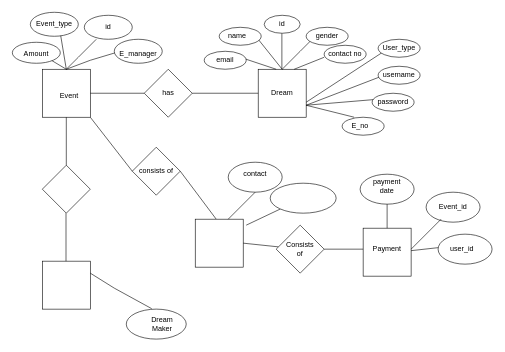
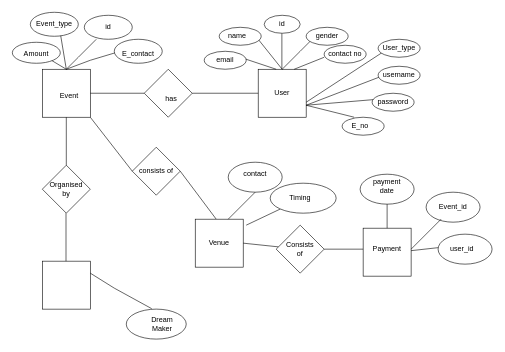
  <mxCell id="0" />
  <mxCell id="1" parent="0" />
  <mxCell id="2" value="" style="rhombus;whiteSpace=wrap;html=1;" vertex="1" parent="1"><mxGeometry x="70" y="275" width="80" height="80" as="geometry" /></mxCell>
  <mxCell id="3" value="" style="whiteSpace=wrap;html=1;aspect=fixed;" vertex="1" parent="1"><mxGeometry x="430" y="115" width="80" height="80" as="geometry" /></mxCell>
- <mxCell id="4" value="Dream" style="text;html=1;align=center;verticalAlign=middle;whiteSpace=wrap;rounded=0;" vertex="1" parent="1"><mxGeometry x="440" y="140" width="60" height="30" as="geometry" /></mxCell>
+ <mxCell id="4" value="User" style="text;html=1;align=center;verticalAlign=middle;whiteSpace=wrap;rounded=0;" vertex="1" parent="1"><mxGeometry x="440" y="140" width="60" height="30" as="geometry" /></mxCell>
  <mxCell id="5" value="" style="endArrow=none;html=1;rounded=0;" edge="1" parent="1"><mxGeometry width="50" height="50" relative="1" as="geometry"><mxPoint x="470" y="115" as="sourcePoint" /><mxPoint x="520" y="65" as="targetPoint" /><Array as="points"><mxPoint x="500" y="85" /></Array></mxGeometry></mxCell>
  <mxCell id="6" value="" style="endArrow=none;html=1;rounded=0;" edge="1" parent="1"><mxGeometry width="50" height="50" relative="1" as="geometry"><mxPoint x="469.5" y="55" as="sourcePoint" /><mxPoint x="469.5" y="115" as="targetPoint" /></mxGeometry></mxCell>
  <mxCell id="7" value="" style="endArrow=none;html=1;rounded=0;exitX=0.75;exitY=0;exitDx=0;exitDy=0;" edge="1" parent="1" source="3"><mxGeometry width="50" height="50" relative="1" as="geometry"><mxPoint x="510" y="115" as="sourcePoint" /><mxPoint x="540" y="95" as="targetPoint" /></mxGeometry></mxCell>
  <mxCell id="8" value="" style="endArrow=none;html=1;rounded=0;entryX=0.5;entryY=0;entryDx=0;entryDy=0;" edge="1" parent="1" target="3"><mxGeometry width="50" height="50" relative="1" as="geometry"><mxPoint x="430" y="65" as="sourcePoint" /><mxPoint x="420" y="35" as="targetPoint" /></mxGeometry></mxCell>
  <mxCell id="9" value="" style="endArrow=none;html=1;rounded=0;" edge="1" parent="1"><mxGeometry width="50" height="50" relative="1" as="geometry"><mxPoint x="400" y="95" as="sourcePoint" /><mxPoint x="460" y="115" as="targetPoint" /></mxGeometry></mxCell>
  <mxCell id="10" value="" style="ellipse;whiteSpace=wrap;html=1;" vertex="1" parent="1"><mxGeometry x="340" y="85" width="70" height="30" as="geometry" /></mxCell>
  <mxCell id="11" value="" style="ellipse;whiteSpace=wrap;html=1;" vertex="1" parent="1"><mxGeometry x="365" y="45" width="70" height="30" as="geometry" /></mxCell>
  <mxCell id="12" value="" style="ellipse;whiteSpace=wrap;html=1;" vertex="1" parent="1"><mxGeometry x="440" y="25" width="60" height="30" as="geometry" /></mxCell>
  <mxCell id="13" value="" style="ellipse;whiteSpace=wrap;html=1;" vertex="1" parent="1"><mxGeometry x="510" y="45" width="70" height="30" as="geometry" /></mxCell>
  <mxCell id="14" value="" style="ellipse;whiteSpace=wrap;html=1;" vertex="1" parent="1"><mxGeometry x="540" y="75" width="70" height="30" as="geometry" /></mxCell>
  <mxCell id="15" value="" style="endArrow=none;html=1;rounded=0;" edge="1" parent="1"><mxGeometry width="50" height="50" relative="1" as="geometry"><mxPoint x="510" y="170" as="sourcePoint" /><mxPoint x="640" y="85" as="targetPoint" /></mxGeometry></mxCell>
  <mxCell id="16" value="" style="endArrow=none;html=1;rounded=0;exitX=1;exitY=0.75;exitDx=0;exitDy=0;" edge="1" parent="1" source="3"><mxGeometry width="50" height="50" relative="1" as="geometry"><mxPoint x="520" y="165" as="sourcePoint" /><mxPoint x="640" y="125" as="targetPoint" /></mxGeometry></mxCell>
  <mxCell id="17" value="" style="endArrow=none;html=1;rounded=0;exitX=1;exitY=0.75;exitDx=0;exitDy=0;" edge="1" parent="1" source="3"><mxGeometry width="50" height="50" relative="1" as="geometry"><mxPoint x="620" y="225" as="sourcePoint" /><mxPoint x="630" y="165" as="targetPoint" /></mxGeometry></mxCell>
  <mxCell id="18" value="" style="endArrow=none;html=1;rounded=0;exitX=1;exitY=0.75;exitDx=0;exitDy=0;" edge="1" parent="1" source="3"><mxGeometry width="50" height="50" relative="1" as="geometry"><mxPoint x="620" y="225" as="sourcePoint" /><mxPoint x="590" y="195" as="targetPoint" /></mxGeometry></mxCell>
  <mxCell id="19" value="" style="ellipse;whiteSpace=wrap;html=1;" vertex="1" parent="1"><mxGeometry x="630" y="65" width="70" height="30" as="geometry" /></mxCell>
  <mxCell id="20" value="" style="ellipse;whiteSpace=wrap;html=1;" vertex="1" parent="1"><mxGeometry x="630" y="110" width="70" height="30" as="geometry" /></mxCell>
  <mxCell id="21" value="" style="ellipse;whiteSpace=wrap;html=1;" vertex="1" parent="1"><mxGeometry x="620" y="155" width="70" height="30" as="geometry" /></mxCell>
  <mxCell id="22" value="" style="ellipse;whiteSpace=wrap;html=1;" vertex="1" parent="1"><mxGeometry x="570" y="195" width="70" height="30" as="geometry" /></mxCell>
  <mxCell id="23" value="id" style="text;html=1;align=center;verticalAlign=middle;whiteSpace=wrap;rounded=0;" vertex="1" parent="1"><mxGeometry x="440" y="25" width="60" height="30" as="geometry" /></mxCell>
  <mxCell id="24" value="name" style="text;html=1;align=center;verticalAlign=middle;whiteSpace=wrap;rounded=0;" vertex="1" parent="1"><mxGeometry x="365" y="45" width="60" height="30" as="geometry" /></mxCell>
  <mxCell id="25" value="email" style="text;html=1;align=center;verticalAlign=middle;whiteSpace=wrap;rounded=0;" vertex="1" parent="1"><mxGeometry x="345" y="85" width="60" height="30" as="geometry" /></mxCell>
  <mxCell id="26" value="gender" style="text;html=1;align=center;verticalAlign=middle;whiteSpace=wrap;rounded=0;" vertex="1" parent="1"><mxGeometry x="515" y="45" width="60" height="30" as="geometry" /></mxCell>
  <mxCell id="27" value="contact no" style="text;html=1;align=center;verticalAlign=middle;whiteSpace=wrap;rounded=0;" vertex="1" parent="1"><mxGeometry x="545" y="75" width="60" height="30" as="geometry" /></mxCell>
  <mxCell id="28" value="User_type" style="text;html=1;align=center;verticalAlign=middle;whiteSpace=wrap;rounded=0;" vertex="1" parent="1"><mxGeometry x="640" y="70" width="50" height="20" as="geometry" /></mxCell>
  <mxCell id="29" value="username" style="text;html=1;align=center;verticalAlign=middle;whiteSpace=wrap;rounded=0;" vertex="1" parent="1"><mxGeometry x="635" y="110" width="60" height="30" as="geometry" /></mxCell>
  <mxCell id="30" value="password" style="text;html=1;align=center;verticalAlign=middle;whiteSpace=wrap;rounded=0;" vertex="1" parent="1"><mxGeometry x="625" y="155" width="60" height="30" as="geometry" /></mxCell>
  <mxCell id="31" value="E_no" style="text;html=1;align=center;verticalAlign=middle;whiteSpace=wrap;rounded=0;" vertex="1" parent="1"><mxGeometry x="570" y="195" width="60" height="30" as="geometry" /></mxCell>
  <mxCell id="32" value="" style="rhombus;whiteSpace=wrap;html=1;" vertex="1" parent="1"><mxGeometry x="240" y="115" width="80" height="80" as="geometry" /></mxCell>
  <mxCell id="33" value="" style="endArrow=none;html=1;rounded=0;exitX=0;exitY=0.5;exitDx=0;exitDy=0;entryX=1;entryY=0.5;entryDx=0;entryDy=0;" edge="1" parent="1" source="3" target="32"><mxGeometry width="50" height="50" relative="1" as="geometry"><mxPoint x="220" y="295" as="sourcePoint" /><mxPoint x="270" y="245" as="targetPoint" /></mxGeometry></mxCell>
- <mxCell id="34" value="has" style="text;html=1;align=center;verticalAlign=middle;whiteSpace=wrap;rounded=0;" vertex="1" parent="1"><mxGeometry x="250" y="140" width="60" height="30" as="geometry" /></mxCell>
+ <mxCell id="34" value="has" style="text;html=1;align=center;verticalAlign=middle;whiteSpace=wrap;rounded=0;" vertex="1" parent="1"><mxGeometry x="255" y="150" width="60" height="30" as="geometry" /></mxCell>
  <mxCell id="35" value="" style="whiteSpace=wrap;html=1;aspect=fixed;" vertex="1" parent="1"><mxGeometry x="70" y="115" width="80" height="80" as="geometry" /></mxCell>
  <mxCell id="36" value="Event" style="text;html=1;align=center;verticalAlign=middle;whiteSpace=wrap;rounded=0;" vertex="1" parent="1"><mxGeometry x="85" y="145" width="60" height="30" as="geometry" /></mxCell>
  <mxCell id="37" value="" style="endArrow=none;html=1;rounded=0;exitX=1;exitY=0.5;exitDx=0;exitDy=0;" edge="1" parent="1" source="35" target="32"><mxGeometry width="50" height="50" relative="1" as="geometry"><mxPoint x="220" y="295" as="sourcePoint" /><mxPoint x="270" y="245" as="targetPoint" /></mxGeometry></mxCell>
  <mxCell id="38" value="" style="endArrow=none;html=1;rounded=0;" edge="1" parent="1"><mxGeometry width="50" height="50" relative="1" as="geometry"><mxPoint x="110" y="115" as="sourcePoint" /><mxPoint x="200" y="85" as="targetPoint" /><Array as="points"><mxPoint x="150" y="100" /></Array></mxGeometry></mxCell>
  <mxCell id="39" value="" style="endArrow=none;html=1;rounded=0;exitX=0.5;exitY=0;exitDx=0;exitDy=0;" edge="1" parent="1" source="35"><mxGeometry width="50" height="50" relative="1" as="geometry"><mxPoint x="85" y="85" as="sourcePoint" /><mxPoint x="100" y="55" as="targetPoint" /></mxGeometry></mxCell>
  <mxCell id="40" value="" style="endArrow=none;html=1;rounded=0;" edge="1" parent="1"><mxGeometry width="50" height="50" relative="1" as="geometry"><mxPoint x="110" y="115" as="sourcePoint" /><mxPoint x="160" y="65" as="targetPoint" /><Array as="points"><mxPoint x="130" y="95" /></Array></mxGeometry></mxCell>
  <mxCell id="41" value="" style="endArrow=none;html=1;rounded=0;" edge="1" parent="1"><mxGeometry width="50" height="50" relative="1" as="geometry"><mxPoint x="60" y="85" as="sourcePoint" /><mxPoint x="110" y="115" as="targetPoint" /></mxGeometry></mxCell>
  <mxCell id="42" value="" style="ellipse;whiteSpace=wrap;html=1;" vertex="1" parent="1"><mxGeometry x="190" y="65" width="80" height="40" as="geometry" /></mxCell>
  <mxCell id="43" value="" style="ellipse;whiteSpace=wrap;html=1;" vertex="1" parent="1"><mxGeometry x="140" y="25" width="80" height="40" as="geometry" /></mxCell>
  <mxCell id="44" value="" style="ellipse;whiteSpace=wrap;html=1;" vertex="1" parent="1"><mxGeometry x="50" y="20" width="80" height="40" as="geometry" /></mxCell>
  <mxCell id="45" value="" style="ellipse;whiteSpace=wrap;html=1;" vertex="1" parent="1"><mxGeometry x="20" y="70" width="80" height="35" as="geometry" /></mxCell>
- <mxCell id="46" value="E_manager" style="text;html=1;align=center;verticalAlign=middle;whiteSpace=wrap;rounded=0;" vertex="1" parent="1"><mxGeometry x="200" y="75" width="60" height="30" as="geometry" /></mxCell>
+ <mxCell id="46" value="E_contact" style="text;html=1;align=center;verticalAlign=middle;whiteSpace=wrap;rounded=0;" vertex="1" parent="1"><mxGeometry x="200" y="75" width="60" height="30" as="geometry" /></mxCell>
  <mxCell id="47" value="id" style="text;html=1;align=center;verticalAlign=middle;whiteSpace=wrap;rounded=0;" vertex="1" parent="1"><mxGeometry x="150" y="30" width="60" height="30" as="geometry" /></mxCell>
  <mxCell id="48" value="Event_type" style="text;html=1;align=center;verticalAlign=middle;whiteSpace=wrap;rounded=0;" vertex="1" parent="1"><mxGeometry x="60" y="25" width="60" height="30" as="geometry" /></mxCell>
+ <mxCell id="49" value="Organised by" style="text;html=1;align=center;verticalAlign=middle;whiteSpace=wrap;rounded=0;" vertex="1" parent="1"><mxGeometry x="80" y="300" width="60" height="30" as="geometry" /></mxCell>
  <mxCell id="50" value="Amount" style="text;html=1;align=center;verticalAlign=middle;whiteSpace=wrap;rounded=0;" vertex="1" parent="1"><mxGeometry x="30" y="75" width="60" height="30" as="geometry" /></mxCell>
  <mxCell id="51" value="" style="whiteSpace=wrap;html=1;aspect=fixed;" vertex="1" parent="1"><mxGeometry x="70" y="435" width="80" height="80" as="geometry" /></mxCell>
  <mxCell id="52" value="" style="ellipse;whiteSpace=wrap;html=1;" vertex="1" parent="1"><mxGeometry x="210" y="515" width="100" height="50" as="geometry" /></mxCell>
  <mxCell id="53" value="" style="endArrow=none;html=1;rounded=0;exitX=0.5;exitY=0;exitDx=0;exitDy=0;entryX=0.5;entryY=1;entryDx=0;entryDy=0;" edge="1" parent="1" source="2" target="35"><mxGeometry width="50" height="50" relative="1" as="geometry"><mxPoint x="80" y="255" as="sourcePoint" /><mxPoint x="130" y="205" as="targetPoint" /></mxGeometry></mxCell>
  <mxCell id="54" value="" style="endArrow=none;html=1;rounded=0;exitX=0.5;exitY=0;exitDx=0;exitDy=0;entryX=0.5;entryY=1;entryDx=0;entryDy=0;" edge="1" parent="1"><mxGeometry width="50" height="50" relative="1" as="geometry"><mxPoint x="109.5" y="435" as="sourcePoint" /><mxPoint x="109.5" y="355" as="targetPoint" /></mxGeometry></mxCell>
  <mxCell id="55" value="" style="endArrow=none;html=1;rounded=0;entryX=0.424;entryY=-0.016;entryDx=0;entryDy=0;entryPerimeter=0;exitX=1;exitY=0.25;exitDx=0;exitDy=0;" edge="1" parent="1" source="51" target="52"><mxGeometry width="50" height="50" relative="1" as="geometry"><mxPoint x="150" y="490" as="sourcePoint" /><mxPoint x="240" y="460" as="targetPoint" /><Array as="points"><mxPoint x="190" y="480" /></Array></mxGeometry></mxCell>
  <mxCell id="56" value="Dream Maker" style="text;html=1;align=center;verticalAlign=middle;whiteSpace=wrap;rounded=0;" vertex="1" parent="1"><mxGeometry x="240" y="525" width="60" height="30" as="geometry" /></mxCell>
  <mxCell id="57" value="" style="rhombus;whiteSpace=wrap;html=1;" vertex="1" parent="1"><mxGeometry x="220" y="245" width="80" height="80" as="geometry" /></mxCell>
  <mxCell id="58" value="" style="endArrow=none;html=1;rounded=0;exitX=1;exitY=1;exitDx=0;exitDy=0;entryX=0;entryY=0.5;entryDx=0;entryDy=0;" edge="1" parent="1" source="35" target="57"><mxGeometry width="50" height="50" relative="1" as="geometry"><mxPoint x="160" y="245" as="sourcePoint" /><mxPoint x="210" y="285" as="targetPoint" /></mxGeometry></mxCell>
  <mxCell id="59" value="" style="endArrow=none;html=1;rounded=0;entryX=1;entryY=0.5;entryDx=0;entryDy=0;" edge="1" parent="1" target="57"><mxGeometry width="50" height="50" relative="1" as="geometry"><mxPoint x="360" y="365" as="sourcePoint" /><mxPoint x="310" y="295" as="targetPoint" /></mxGeometry></mxCell>
  <mxCell id="60" value="" style="whiteSpace=wrap;html=1;aspect=fixed;" vertex="1" parent="1"><mxGeometry x="325" y="365" width="80" height="80" as="geometry" /></mxCell>
  <mxCell id="61" value="consists of" style="text;html=1;align=center;verticalAlign=middle;whiteSpace=wrap;rounded=0;" vertex="1" parent="1"><mxGeometry x="230" y="270" width="60" height="30" as="geometry" /></mxCell>
+ <mxCell id="62" value="Venue" style="text;html=1;align=center;verticalAlign=middle;whiteSpace=wrap;rounded=0;" vertex="1" parent="1"><mxGeometry x="335" y="390" width="60" height="30" as="geometry" /></mxCell>
  <mxCell id="63" value="" style="endArrow=none;html=1;rounded=0;" edge="1" parent="1"><mxGeometry width="50" height="50" relative="1" as="geometry"><mxPoint x="380" y="365" as="sourcePoint" /><mxPoint x="430" y="315" as="targetPoint" /></mxGeometry></mxCell>
  <mxCell id="64" value="" style="endArrow=none;html=1;rounded=0;" edge="1" parent="1" target="65"><mxGeometry width="50" height="50" relative="1" as="geometry"><mxPoint x="410" y="375" as="sourcePoint" /><mxPoint x="500" y="345" as="targetPoint" /><Array as="points" /></mxGeometry></mxCell>
  <mxCell id="65" value="" style="ellipse;whiteSpace=wrap;html=1;" vertex="1" parent="1"><mxGeometry x="450" y="305" width="110" height="50" as="geometry" /></mxCell>
  <mxCell id="66" value="" style="ellipse;whiteSpace=wrap;html=1;" vertex="1" parent="1"><mxGeometry x="380" y="270" width="90" height="50" as="geometry" /></mxCell>
  <mxCell id="67" value="contact" style="text;html=1;align=center;verticalAlign=middle;whiteSpace=wrap;rounded=0;" vertex="1" parent="1"><mxGeometry x="395" y="275" width="60" height="30" as="geometry" /></mxCell>
+ <mxCell id="68" value="Timing" style="text;html=1;align=center;verticalAlign=middle;whiteSpace=wrap;rounded=0;" vertex="1" parent="1"><mxGeometry x="470" y="315" width="60" height="30" as="geometry" /></mxCell>
  <mxCell id="69" value="" style="endArrow=none;html=1;rounded=0;exitX=1;exitY=0.5;exitDx=0;exitDy=0;" edge="1" parent="1" source="60" target="70"><mxGeometry width="50" height="50" relative="1" as="geometry"><mxPoint x="450" y="395" as="sourcePoint" /><mxPoint x="500" y="415" as="targetPoint" /></mxGeometry></mxCell>
  <mxCell id="70" value="" style="rhombus;whiteSpace=wrap;html=1;" vertex="1" parent="1"><mxGeometry x="460" y="375" width="80" height="80" as="geometry" /></mxCell>
  <mxCell id="71" value="Consists of" style="text;html=1;align=center;verticalAlign=middle;whiteSpace=wrap;rounded=0;" vertex="1" parent="1"><mxGeometry x="470" y="400" width="60" height="30" as="geometry" /></mxCell>
  <mxCell id="72" value="" style="endArrow=none;html=1;rounded=0;exitX=1;exitY=0.5;exitDx=0;exitDy=0;" edge="1" parent="1" source="70"><mxGeometry width="50" height="50" relative="1" as="geometry"><mxPoint x="540" y="425" as="sourcePoint" /><mxPoint x="610" y="415" as="targetPoint" /></mxGeometry></mxCell>
  <mxCell id="73" value="" style="whiteSpace=wrap;html=1;aspect=fixed;" vertex="1" parent="1"><mxGeometry x="605" y="380" width="80" height="80" as="geometry" /></mxCell>
  <mxCell id="74" value="Payment" style="text;html=1;align=center;verticalAlign=middle;whiteSpace=wrap;rounded=0;" vertex="1" parent="1"><mxGeometry x="615" y="400" width="60" height="30" as="geometry" /></mxCell>
  <mxCell id="75" value="" style="ellipse;whiteSpace=wrap;html=1;" vertex="1" parent="1"><mxGeometry x="600" y="290" width="90" height="50" as="geometry" /></mxCell>
  <mxCell id="76" value="" style="ellipse;whiteSpace=wrap;html=1;" vertex="1" parent="1"><mxGeometry x="710" y="320" width="90" height="50" as="geometry" /></mxCell>
  <mxCell id="77" value="" style="ellipse;whiteSpace=wrap;html=1;" vertex="1" parent="1"><mxGeometry x="730" y="390" width="90" height="50" as="geometry" /></mxCell>
  <mxCell id="78" value="" style="endArrow=none;html=1;rounded=0;exitX=0.5;exitY=0;exitDx=0;exitDy=0;entryX=0.5;entryY=1;entryDx=0;entryDy=0;" edge="1" parent="1" source="73" target="75"><mxGeometry width="50" height="50" relative="1" as="geometry"><mxPoint x="580" y="395" as="sourcePoint" /><mxPoint x="630" y="345" as="targetPoint" /></mxGeometry></mxCell>
  <mxCell id="79" value="" style="endArrow=none;html=1;rounded=0;" edge="1" parent="1"><mxGeometry width="50" height="50" relative="1" as="geometry"><mxPoint x="685" y="415" as="sourcePoint" /><mxPoint x="735" y="365" as="targetPoint" /></mxGeometry></mxCell>
  <mxCell id="80" value="" style="endArrow=none;html=1;rounded=0;" edge="1" parent="1"><mxGeometry width="50" height="50" relative="1" as="geometry"><mxPoint x="685" y="417.5" as="sourcePoint" /><mxPoint x="730" y="412.5" as="targetPoint" /><Array as="points" /></mxGeometry></mxCell>
  <mxCell id="81" value="payment date" style="text;html=1;align=center;verticalAlign=middle;whiteSpace=wrap;rounded=0;" vertex="1" parent="1"><mxGeometry x="615" y="295" width="60" height="30" as="geometry" /></mxCell>
  <mxCell id="82" value="user_id" style="text;html=1;align=center;verticalAlign=middle;whiteSpace=wrap;rounded=0;" vertex="1" parent="1"><mxGeometry x="740" y="400" width="60" height="30" as="geometry" /></mxCell>
  <mxCell id="83" value="Event_id" style="text;html=1;align=center;verticalAlign=middle;whiteSpace=wrap;rounded=0;" vertex="1" parent="1"><mxGeometry x="725" y="330" width="60" height="30" as="geometry" /></mxCell>
